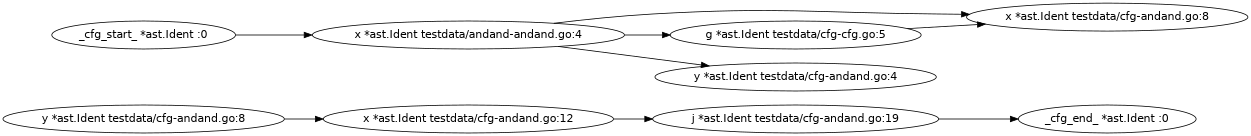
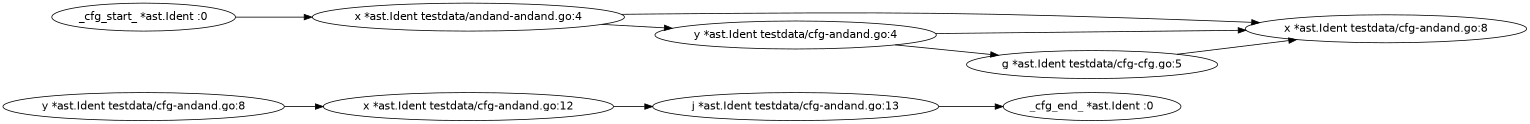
  digraph {
    fontname="DejaVu Sans"
    rankdir=LR
    node [fontname="DejaVu Sans"]
    edge [fontname="DejaVu Sans"]
    n1 [label="_cfg_end_ *ast.Ident :0"]
-   n2 [label="j *ast.Ident testdata/cfg-andand.go:19"]
+   n2 [label="j *ast.Ident testdata/cfg-andand.go:13"]
    n3 [label="x *ast.Ident testdata/cfg-andand.go:12"]
    n4 [label="y *ast.Ident testdata/cfg-andand.go:8"]
    n5 [label="x *ast.Ident testdata/cfg-andand.go:8"]
    n6 [label="g *ast.Ident testdata/cfg-cfg.go:5"]
    n7 [label="y *ast.Ident testdata/cfg-andand.go:4"]
    n8 [label="x *ast.Ident testdata/andand-andand.go:4"]
    n9 [label="_cfg_start_ *ast.Ident :0"]
    n2 -> n1
    n3 -> n2
    n4 -> n3
    n6 -> n5
-   n8 -> n6
+   n7 -> n5
+   n7 -> n6
    n8 -> n5
    n8 -> n7
    n9 -> n8
  }
